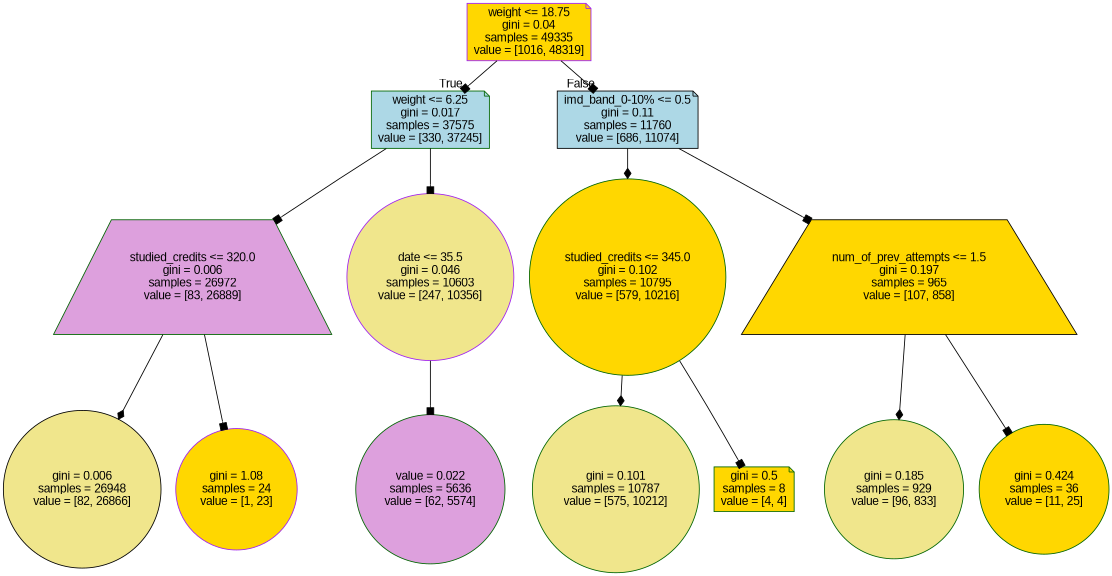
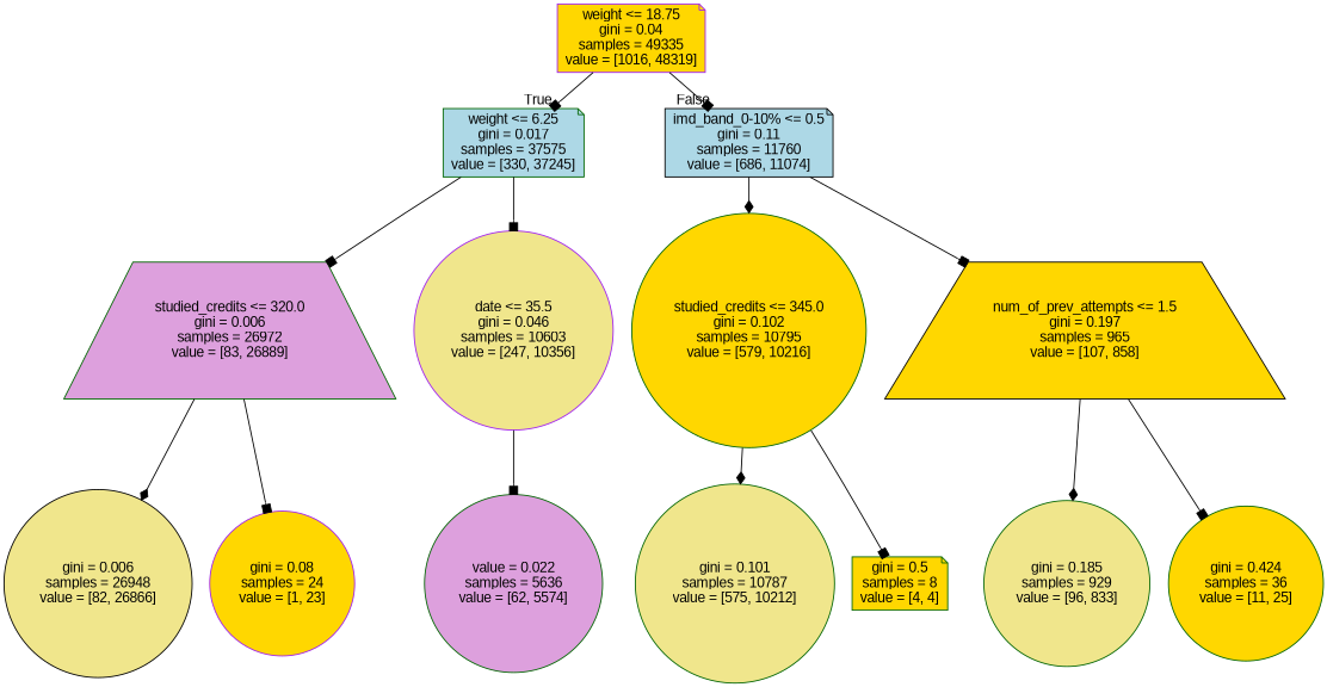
  digraph {
    fontname="Liberation Sans"
    node [color=darkgreen fillcolor=gold fontname="Liberation Sans" shape=circle style=filled]
    edge [arrowhead=box fontname="Liberation Sans"]
    n1 [color=purple label="weight <= 18.75\ngini = 0.04\nsamples = 49335\nvalue = [1016, 48319]" shape=note]
    n2 [fillcolor=lightblue label="weight <= 6.25\ngini = 0.017\nsamples = 37575\nvalue = [330, 37245]" shape=note]
    n3 [color=black fillcolor=lightblue label="imd_band_0-10% <= 0.5\ngini = 0.11\nsamples = 11760\nvalue = [686, 11074]" shape=note]
    n4 [fillcolor=plum label="studied_credits <= 320.0\ngini = 0.006\nsamples = 26972\nvalue = [83, 26889]" shape=trapezium]
    n5 [color=purple fillcolor=khaki label="date <= 35.5\ngini = 0.046\nsamples = 10603\nvalue = [247, 10356]"]
    n6 [label="studied_credits <= 345.0\ngini = 0.102\nsamples = 10795\nvalue = [579, 10216]"]
    n7 [color=black label="num_of_prev_attempts <= 1.5\ngini = 0.197\nsamples = 965\nvalue = [107, 858]" shape=trapezium]
    n8 [color=black fillcolor=khaki label="gini = 0.006\nsamples = 26948\nvalue = [82, 26866]"]
-   n9 [color=purple label="gini = 1.08\nsamples = 24\nvalue = [1, 23]"]
+   n9 [color=purple label="gini = 0.08\nsamples = 24\nvalue = [1, 23]"]
    n10 [fillcolor=plum label="value = 0.022\nsamples = 5636\nvalue = [62, 5574]"]
    n11 [fillcolor=khaki label="gini = 0.101\nsamples = 10787\nvalue = [575, 10212]"]
    n12 [label="gini = 0.5\nsamples = 8\nvalue = [4, 4]" shape=note]
    n13 [fillcolor=khaki label="gini = 0.185\nsamples = 929\nvalue = [96, 833]"]
    n14 [label="gini = 0.424\nsamples = 36\nvalue = [11, 25]"]
    n1 -> n2 [headlabel=True labelangle=45 labeldistance=2.5]
    n1 -> n3 [headlabel=False labelangle=-45 labeldistance=2.5]
    n2 -> n4
    n2 -> n5
    n3 -> n6 [arrowhead=diamond]
    n3 -> n7
    n4 -> n8 [arrowhead=diamond]
    n4 -> n9
    n5 -> n10
    n6 -> n11 [arrowhead=diamond]
    n6 -> n12
    n7 -> n13 [arrowhead=diamond]
    n7 -> n14
  }
